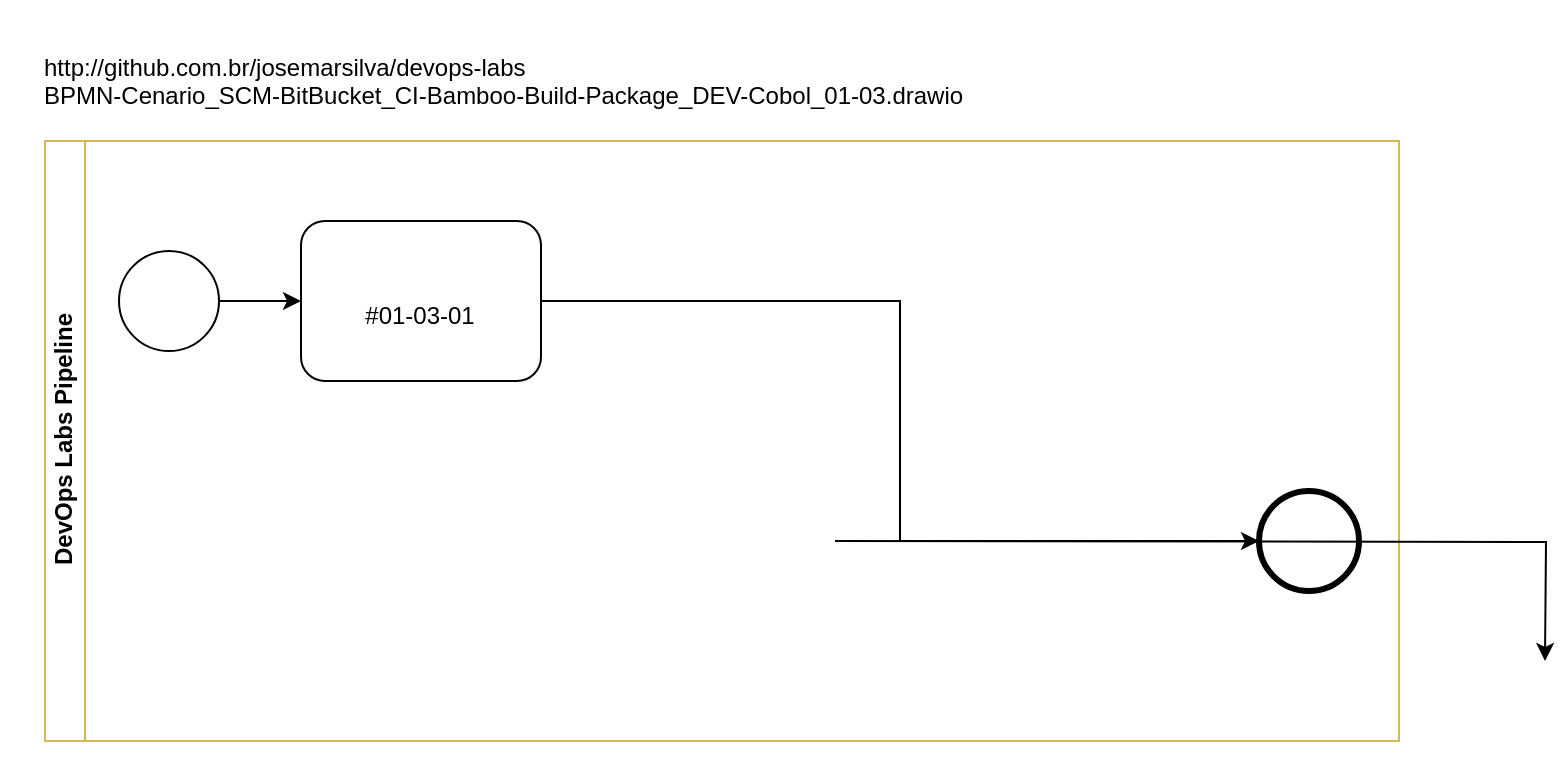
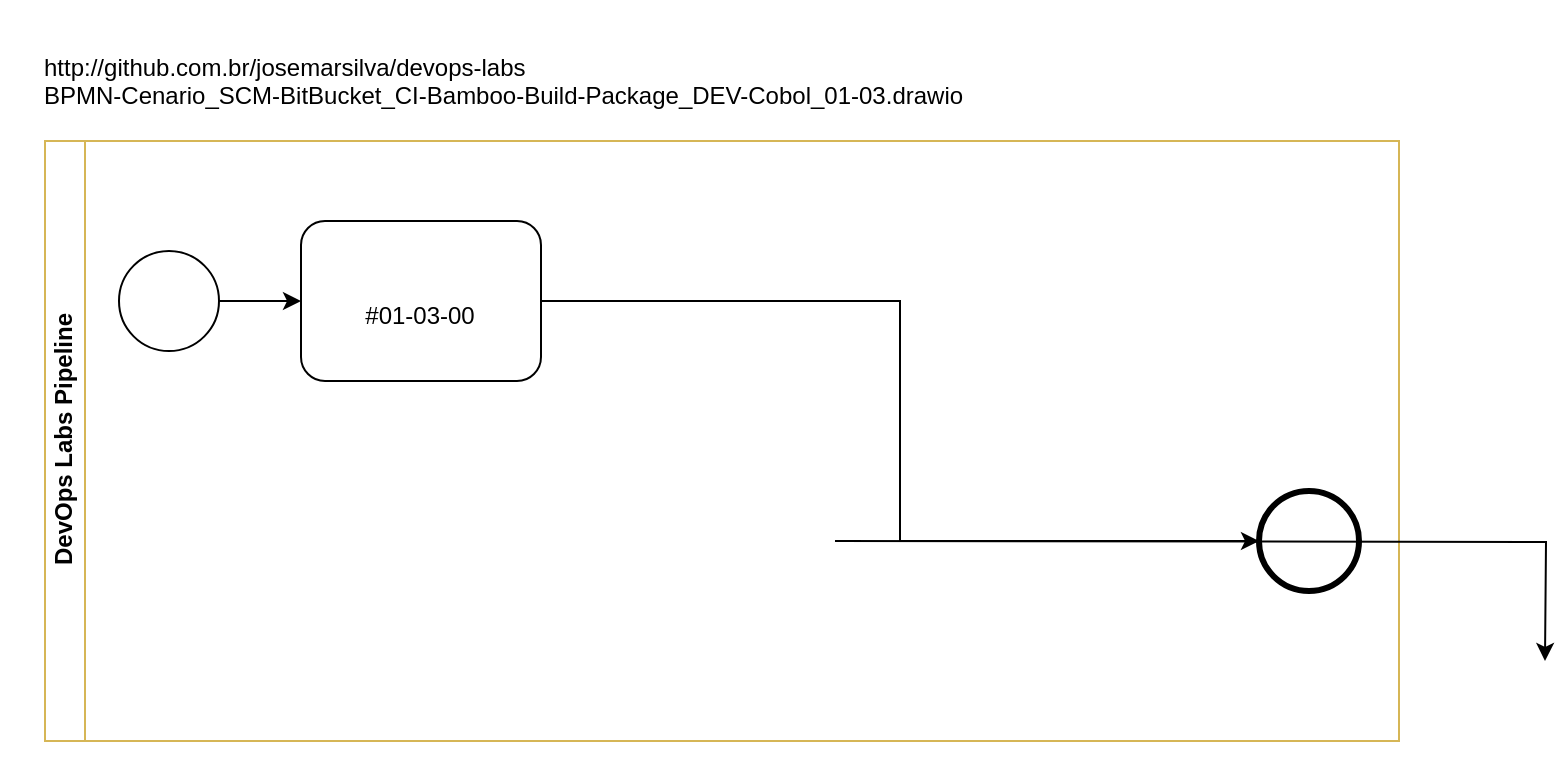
  <mxCell id="0" />
  <mxCell id="1" parent="0" />
  <mxCell id="2" value="DevOps Labs Pipeline" style="swimlane;html=1;horizontal=0;startSize=20;fillColor=none;strokeColor=#d6b656;" parent="1" vertex="1"><mxGeometry x="22" y="70" width="677" height="300" as="geometry" /></mxCell>
  <mxCell id="3" style="edgeStyle=orthogonalEdgeStyle;rounded=0;orthogonalLoop=1;jettySize=auto;html=1;" parent="2" source="4" target="13" edge="1"><mxGeometry relative="1" as="geometry"><mxPoint x="108" y="80" as="sourcePoint" /><mxPoint x="148" y="80" as="targetPoint" /></mxGeometry></mxCell>
  <mxCell id="4" value="" style="shape=mxgraph.bpmn.shape;html=1;verticalLabelPosition=bottom;labelBackgroundColor=#ffffff;verticalAlign=top;align=center;perimeter=ellipsePerimeter;outlineConnect=0;outline=standard;symbol=general;" parent="2" vertex="1"><mxGeometry x="37" y="55" width="50" height="50" as="geometry" /></mxCell>
  <mxCell id="5" style="edgeStyle=orthogonalEdgeStyle;rounded=0;orthogonalLoop=1;jettySize=auto;html=1;" parent="2" edge="1"><mxGeometry relative="1" as="geometry"><mxPoint x="257" y="75" as="sourcePoint" /></mxGeometry></mxCell>
  <mxCell id="6" style="edgeStyle=orthogonalEdgeStyle;rounded=0;orthogonalLoop=1;jettySize=auto;html=1;" parent="2" edge="1"><mxGeometry relative="1" as="geometry"><mxPoint x="398.5" y="75" as="sourcePoint" /></mxGeometry></mxCell>
  <mxCell id="7" style="edgeStyle=orthogonalEdgeStyle;rounded=0;orthogonalLoop=1;jettySize=auto;html=1;entryX=0;entryY=0.5;entryDx=0;entryDy=0;exitX=1;exitY=0.5;exitDx=0;exitDy=0;" parent="2" edge="1"><mxGeometry relative="1" as="geometry"><Array as="points"><mxPoint x="727" y="80" /><mxPoint x="727" y="140" /><mxPoint x="97" y="140" /><mxPoint x="97" y="200" /></Array><mxPoint x="688.5" y="75" as="sourcePoint" /></mxGeometry></mxCell>
  <mxCell id="8" style="edgeStyle=orthogonalEdgeStyle;rounded=0;orthogonalLoop=1;jettySize=auto;html=1;" parent="2" edge="1"><mxGeometry relative="1" as="geometry"><mxPoint x="547" y="75" as="sourcePoint" /></mxGeometry></mxCell>
  <mxCell id="9" style="edgeStyle=orthogonalEdgeStyle;rounded=0;orthogonalLoop=1;jettySize=auto;html=1;" parent="2" edge="1"><mxGeometry relative="1" as="geometry"><mxPoint x="257" y="205" as="sourcePoint" /></mxGeometry></mxCell>
  <mxCell id="10" style="edgeStyle=orthogonalEdgeStyle;rounded=0;orthogonalLoop=1;jettySize=auto;html=1;" parent="2" edge="1"><mxGeometry relative="1" as="geometry"><mxPoint x="398.5" y="205" as="sourcePoint" /></mxGeometry></mxCell>
  <mxCell id="11" value="" style="shape=mxgraph.bpmn.shape;html=1;verticalLabelPosition=bottom;labelBackgroundColor=#ffffff;verticalAlign=top;align=center;perimeter=ellipsePerimeter;outlineConnect=0;outline=end;symbol=general;" parent="2" vertex="1"><mxGeometry x="607" y="175" width="50" height="50" as="geometry" /></mxCell>
  <mxCell id="12" style="edgeStyle=orthogonalEdgeStyle;rounded=0;orthogonalLoop=1;jettySize=auto;html=1;entryX=0;entryY=0.5;entryDx=0;entryDy=0;" parent="2" source="13" target="11" edge="1"><mxGeometry relative="1" as="geometry"><mxPoint x="278" y="80" as="targetPoint" /></mxGeometry></mxCell>
- <mxCell id="13" value="&lt;div&gt;&amp;nbsp;&lt;/div&gt;&lt;div&gt;#01-03-01&lt;/div&gt;" style="shape=ext;rounded=1;html=1;whiteSpace=wrap;fillColor=none;" parent="2" vertex="1"><mxGeometry x="128" y="40" width="120" height="80" as="geometry" /></mxCell>
+ <mxCell id="13" value="&lt;div&gt;&amp;nbsp;&lt;/div&gt;&lt;div&gt;#01-03-00&lt;/div&gt;" style="shape=ext;rounded=1;html=1;whiteSpace=wrap;fillColor=none;" parent="2" vertex="1"><mxGeometry x="128" y="40" width="120" height="80" as="geometry" /></mxCell>
  <mxCell id="14" style="edgeStyle=orthogonalEdgeStyle;rounded=0;orthogonalLoop=1;jettySize=auto;html=1;" parent="2" edge="1"><mxGeometry relative="1" as="geometry"><mxPoint x="398" y="80" as="sourcePoint" /></mxGeometry></mxCell>
  <mxCell id="15" style="edgeStyle=orthogonalEdgeStyle;rounded=0;orthogonalLoop=1;jettySize=auto;html=1;" parent="2" edge="1"><mxGeometry relative="1" as="geometry"><mxPoint x="287" y="160" as="sourcePoint" /></mxGeometry></mxCell>
  <mxCell id="16" style="edgeStyle=orthogonalEdgeStyle;rounded=0;orthogonalLoop=1;jettySize=auto;html=1;entryX=0;entryY=0.5;entryDx=0;entryDy=0;" parent="2" edge="1"><mxGeometry relative="1" as="geometry"><Array as="points"><mxPoint x="488" y="140" /><mxPoint x="108" y="140" /><mxPoint x="108" y="200" /></Array><mxPoint x="488" y="120" as="sourcePoint" /></mxGeometry></mxCell>
  <mxCell id="17" style="edgeStyle=orthogonalEdgeStyle;rounded=0;orthogonalLoop=1;jettySize=auto;html=1;" parent="2" edge="1"><mxGeometry relative="1" as="geometry"><mxPoint x="395" y="200" as="sourcePoint" /><mxPoint x="750" y="260" as="targetPoint" /></mxGeometry></mxCell>
  <mxCell id="18" value="&lt;div style=&quot;text-align: left&quot;&gt;http://github.com.br/josemarsilva/devops-labs&lt;/div&gt;BPMN-Cenario_SCM-BitBucket_CI-Bamboo-Build-Package_DEV-Cobol_01-03.drawio" style="text;html=1;resizable=0;autosize=1;align=left;verticalAlign=top;points=[];fillColor=none;strokeColor=none;rounded=0;" parent="1" vertex="1"><mxGeometry x="20" y="20" width="480" height="30" as="geometry" /></mxCell>
